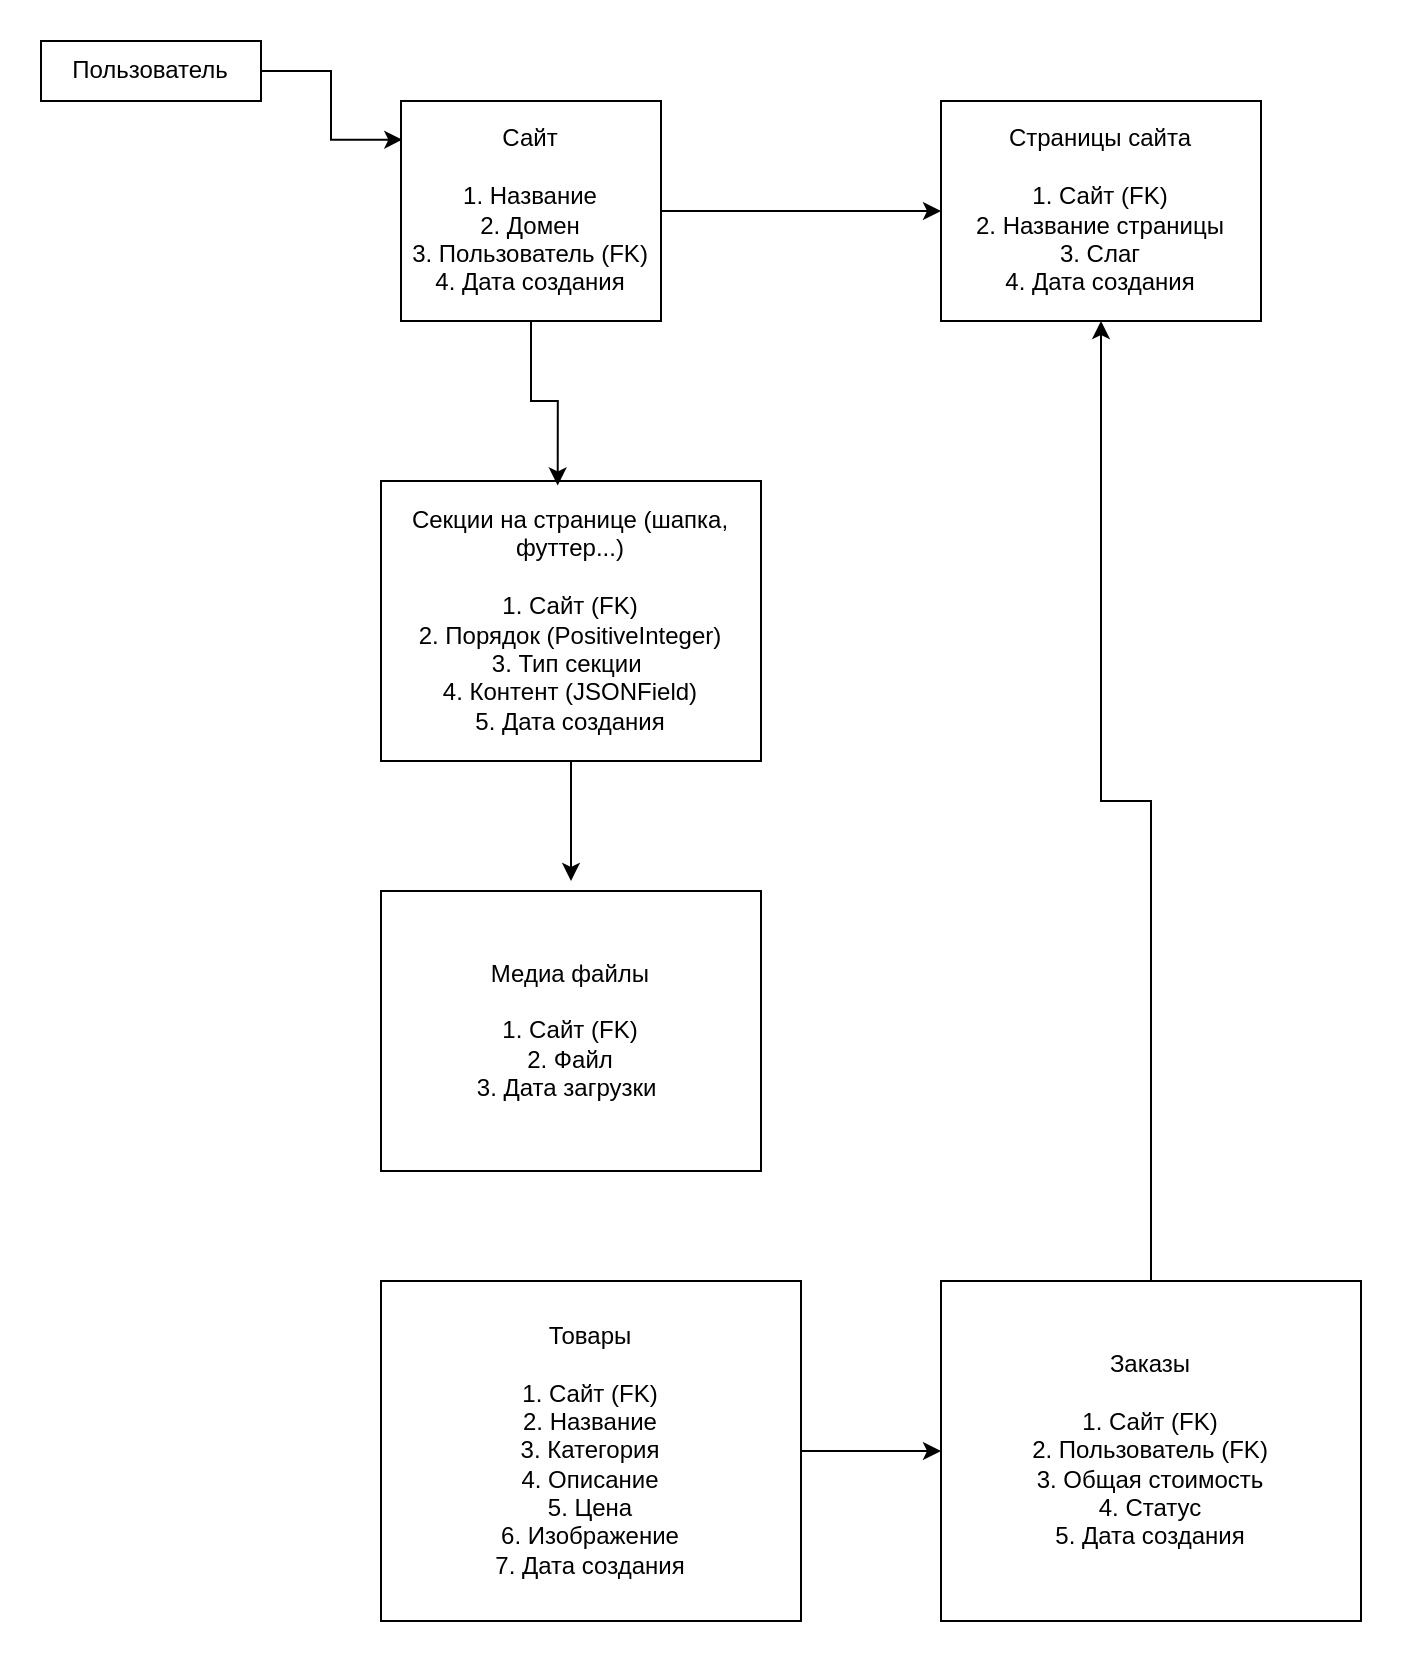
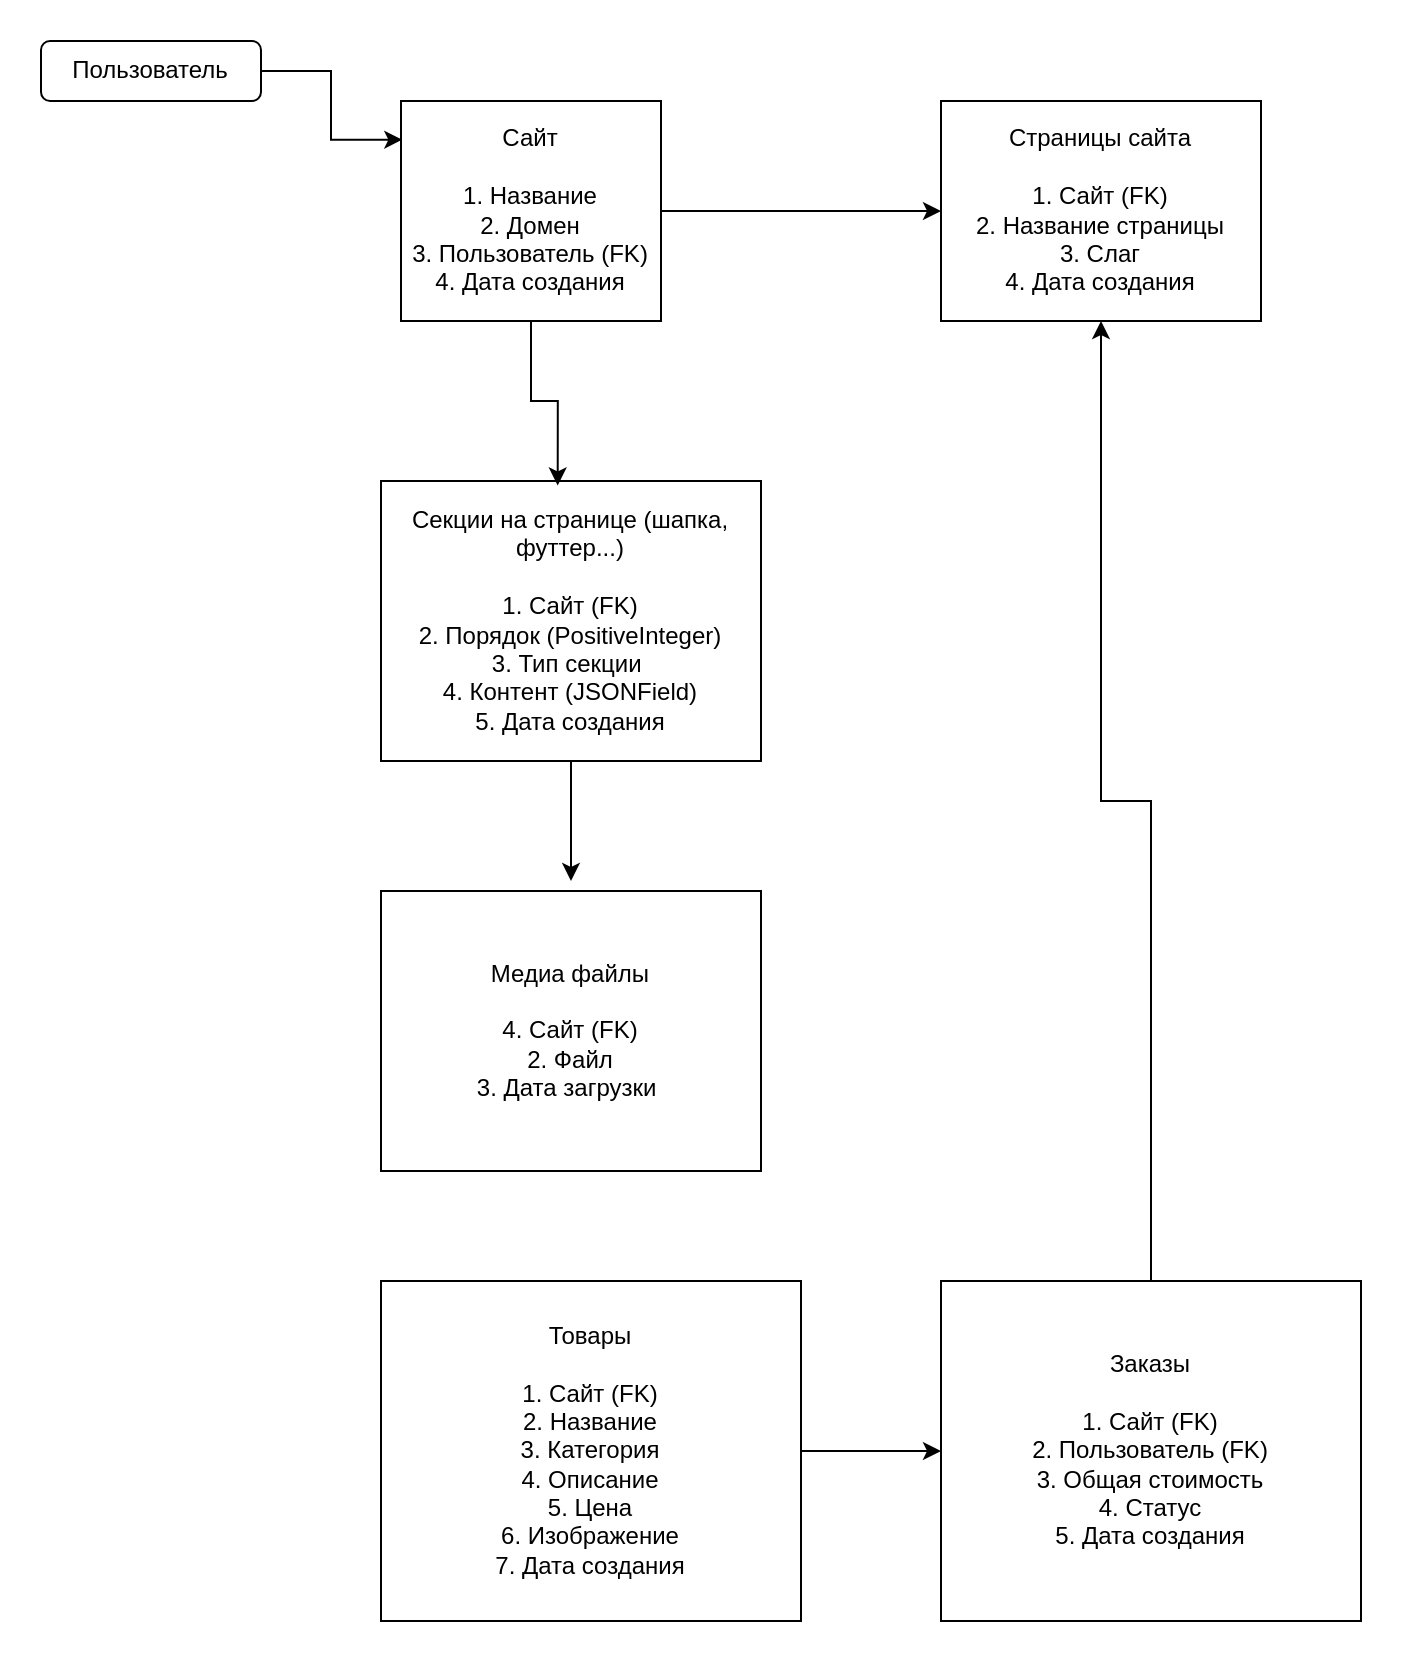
  <mxCell id="0" />
  <mxCell id="1" parent="0" />
- <mxCell id="2" value="Пользователь" style="rounded=0;whiteSpace=wrap;html=1;" vertex="1" parent="1"><mxGeometry x="20" y="20" width="110" height="30" as="geometry" /></mxCell>
+ <mxCell id="2" value="Пользователь" style="whiteSpace=wrap;html=1;rounded=1;" vertex="1" parent="1"><mxGeometry x="20" y="20" width="110" height="30" as="geometry" /></mxCell>
  <mxCell id="3" style="edgeStyle=orthogonalEdgeStyle;rounded=0;orthogonalLoop=1;jettySize=auto;html=1;entryX=0;entryY=0.5;entryDx=0;entryDy=0;" edge="1" parent="1" source="4" target="6"><mxGeometry relative="1" as="geometry" /></mxCell>
  <mxCell id="4" value="Сайт&lt;div&gt;&lt;br&gt;&lt;div&gt;1. Название&lt;/div&gt;&lt;div&gt;2. Домен&lt;/div&gt;&lt;div&gt;3. Пользователь (FK)&lt;/div&gt;&lt;div&gt;4. Дата создания&lt;/div&gt;&lt;/div&gt;" style="rounded=0;whiteSpace=wrap;html=1;" vertex="1" parent="1"><mxGeometry x="200" y="50" width="130" height="110" as="geometry" /></mxCell>
  <mxCell id="5" style="edgeStyle=orthogonalEdgeStyle;rounded=0;orthogonalLoop=1;jettySize=auto;html=1;entryX=0.005;entryY=0.176;entryDx=0;entryDy=0;entryPerimeter=0;" edge="1" parent="1" source="2" target="4"><mxGeometry relative="1" as="geometry" /></mxCell>
  <mxCell id="6" value="Страницы сайта&lt;div&gt;&lt;br&gt;&lt;div&gt;1. Сайт (FK)&lt;/div&gt;&lt;div&gt;2. Название страницы&lt;/div&gt;&lt;div&gt;3. Слаг&lt;/div&gt;&lt;div&gt;4. Дата создания&lt;/div&gt;&lt;/div&gt;" style="rounded=0;whiteSpace=wrap;html=1;" vertex="1" parent="1"><mxGeometry x="470" y="50" width="160" height="110" as="geometry" /></mxCell>
  <mxCell id="7" style="edgeStyle=orthogonalEdgeStyle;rounded=0;orthogonalLoop=1;jettySize=auto;html=1;" edge="1" parent="1" source="8"><mxGeometry relative="1" as="geometry"><mxPoint x="285" y="440" as="targetPoint" /></mxGeometry></mxCell>
  <mxCell id="8" value="Секции на странице (шапка, футтер...)&lt;br&gt;&lt;div&gt;&lt;br&gt;&lt;div&gt;1. Сайт (FK)&lt;/div&gt;&lt;div&gt;2. Порядок (PositiveInteger)&lt;/div&gt;&lt;div&gt;3. Тип секции&amp;nbsp;&lt;/div&gt;&lt;div&gt;4. Контент (JSONField)&lt;/div&gt;&lt;/div&gt;&lt;div&gt;5. Дата создания&lt;/div&gt;" style="rounded=0;whiteSpace=wrap;html=1;" vertex="1" parent="1"><mxGeometry x="190" y="240" width="190" height="140" as="geometry" /></mxCell>
  <mxCell id="9" style="edgeStyle=orthogonalEdgeStyle;rounded=0;orthogonalLoop=1;jettySize=auto;html=1;entryX=0.465;entryY=0.016;entryDx=0;entryDy=0;entryPerimeter=0;" edge="1" parent="1" source="4" target="8"><mxGeometry relative="1" as="geometry" /></mxCell>
- <mxCell id="10" value="Медиа файлы&lt;br&gt;&lt;div&gt;&lt;br&gt;&lt;div&gt;1. Сайт (FK)&lt;/div&gt;&lt;div&gt;2. Файл&lt;/div&gt;&lt;div&gt;3. Дата загрузки&amp;nbsp;&lt;/div&gt;&lt;/div&gt;" style="rounded=0;whiteSpace=wrap;html=1;" vertex="1" parent="1"><mxGeometry x="190" y="445" width="190" height="140" as="geometry" /></mxCell>
+ <mxCell id="10" value="Медиа файлы&lt;br&gt;&lt;div&gt;&lt;br&gt;&lt;div&gt;4. Сайт (FK)&lt;/div&gt;&lt;div&gt;2. Файл&lt;/div&gt;&lt;div&gt;3. Дата загрузки&amp;nbsp;&lt;/div&gt;&lt;/div&gt;" style="rounded=0;whiteSpace=wrap;html=1;" vertex="1" parent="1"><mxGeometry x="190" y="445" width="190" height="140" as="geometry" /></mxCell>
  <mxCell id="11" style="edgeStyle=orthogonalEdgeStyle;rounded=0;orthogonalLoop=1;jettySize=auto;html=1;entryX=0;entryY=0.5;entryDx=0;entryDy=0;" edge="1" parent="1" source="12" target="14"><mxGeometry relative="1" as="geometry" /></mxCell>
  <mxCell id="12" value="Товары&lt;br&gt;&lt;div&gt;&lt;br&gt;&lt;div&gt;1. Сайт (FK)&lt;/div&gt;&lt;div&gt;2. Название&lt;/div&gt;&lt;div&gt;3. Категория&lt;/div&gt;&lt;/div&gt;&lt;div&gt;4. Описание&lt;/div&gt;&lt;div&gt;5. Цена&lt;/div&gt;&lt;div&gt;6. Изображение&lt;/div&gt;&lt;div&gt;7. Дата создания&lt;/div&gt;" style="rounded=0;whiteSpace=wrap;html=1;" vertex="1" parent="1"><mxGeometry x="190" y="640" width="210" height="170" as="geometry" /></mxCell>
  <mxCell id="13" style="edgeStyle=orthogonalEdgeStyle;rounded=0;orthogonalLoop=1;jettySize=auto;html=1;entryX=0.5;entryY=1;entryDx=0;entryDy=0;" edge="1" parent="1" source="14" target="6"><mxGeometry relative="1" as="geometry" /></mxCell>
  <mxCell id="14" value="Заказы&lt;br&gt;&lt;div&gt;&lt;br&gt;&lt;div&gt;1. Сайт (FK)&lt;/div&gt;&lt;div&gt;2. Пользователь (FK)&lt;/div&gt;&lt;div&gt;3. Общая стоимость&lt;/div&gt;&lt;/div&gt;&lt;div&gt;4. Статус&lt;/div&gt;&lt;div&gt;5. Дата создания&lt;/div&gt;" style="rounded=0;whiteSpace=wrap;html=1;" vertex="1" parent="1"><mxGeometry x="470" y="640" width="210" height="170" as="geometry" /></mxCell>
